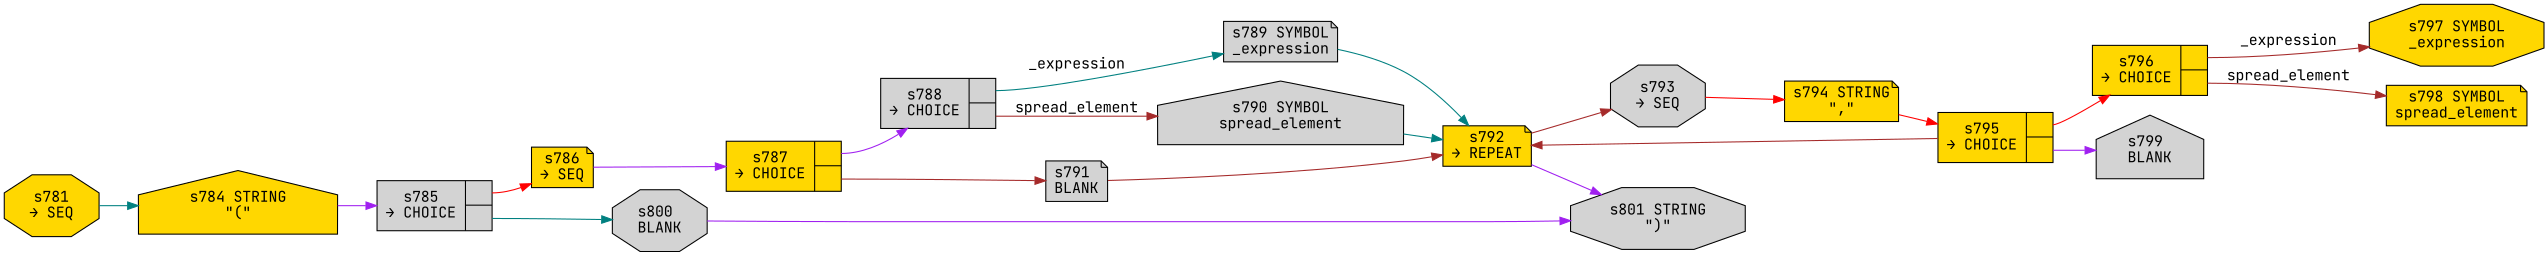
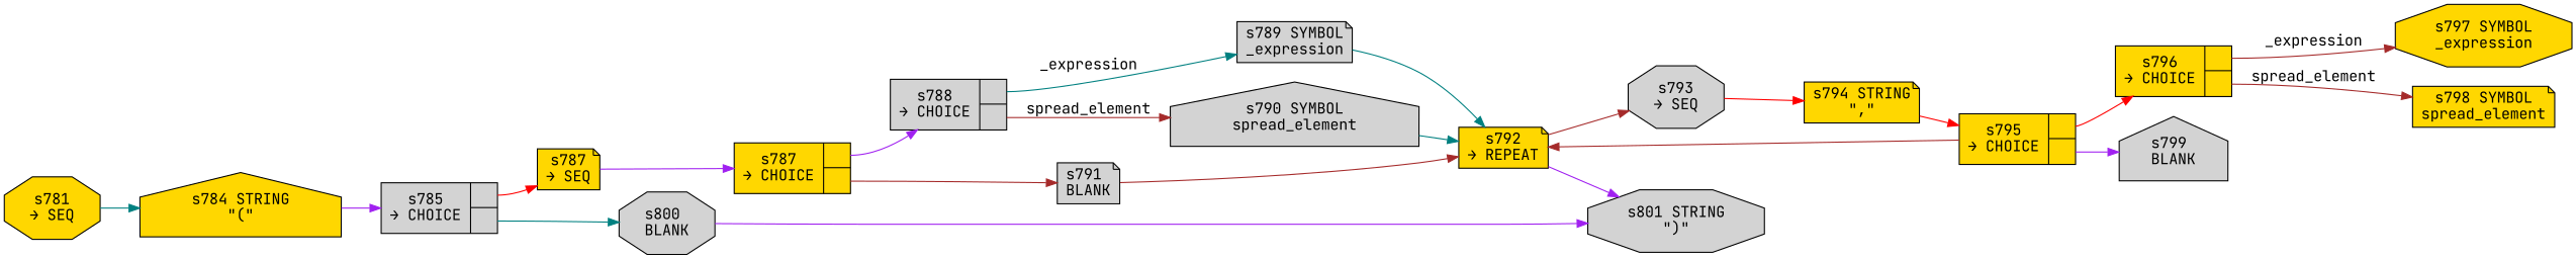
  digraph {
    fontname="JetBrains Mono"
    rankdir=LR
    node [fillcolor=gold fontname="JetBrains Mono" shape=note style=filled]
    edge [color=brown fontname="JetBrains Mono"]
    n1 [fixedsize=false label="s781\n&rarr; SEQ" peripheries=1 shape=octagon]
    n2 [label="s784 STRING\n\"(\"" shape=house]
    n3 [fillcolor=lightgrey fixedsize=false label="{s785\n&rarr; CHOICE|{<p0>|<p1>}}" peripheries=1 shape=record]
-   n4 [fixedsize=false label="s786\n&rarr; SEQ" peripheries=1]
+   n4 [fixedsize=false label="s787\n&rarr; SEQ" peripheries=1]
    n5 [fillcolor=lightgrey label="s800 \nBLANK" shape=octagon]
    n6 [fixedsize=false label="{s787\n&rarr; CHOICE|{<p0>|<p1>}}" peripheries=1 shape=record]
    n7 [fillcolor=lightgrey label="s801 STRING\n\")\"" shape=octagon]
    n8 [fillcolor=lightgrey fixedsize=false label="{s788\n&rarr; CHOICE|{<p0>|<p1>}}" peripheries=1 shape=record]
    n9 [fillcolor=lightgrey label="s791 \nBLANK"]
    n10 [fillcolor=lightgrey label="s789 SYMBOL\n_expression"]
    n11 [fillcolor=lightgrey label="s790 SYMBOL\nspread_element" shape=house]
    n12 [fixedsize=false label="s792\n&rarr; REPEAT" peripheries=1]
    n13 [fillcolor=lightgrey fixedsize=false label="s793\n&rarr; SEQ" peripheries=1 shape=octagon]
    n14 [label="s794 STRING\n\",\""]
    n15 [fixedsize=false label="{s795\n&rarr; CHOICE|{<p0>|<p1>}}" peripheries=1 shape=record]
    n16 [fixedsize=false label="{s796\n&rarr; CHOICE|{<p0>|<p1>}}" peripheries=1 shape=record]
    n17 [fillcolor=lightgrey label="s799 \nBLANK" shape=house]
    n18 [label="s797 SYMBOL\n_expression" shape=octagon]
    n19 [label="s798 SYMBOL\nspread_element"]
    n1 -> n2 [color=teal]
    n2 -> n3 [color=purple]
    n3 -> n4 [color=red tailport=p0]
    n3 -> n5 [color=teal tailport=p1]
    n4 -> n6 [color=purple]
    n5 -> n7 [color=purple]
    n6 -> n8 [color=purple tailport=p0]
    n6 -> n9 [tailport=p1]
    n8 -> n10 [color=teal label=_expression tailport=p0]
    n8 -> n11 [label=spread_element tailport=p1]
    n9 -> n12
    n10 -> n12 [color=teal]
    n11 -> n12 [color=teal]
    n12 -> n7 [color=purple]
    n12 -> n13
    n13 -> n14 [color=red]
    n14 -> n15 [color=red]
    n15 -> n12
    n15 -> n16 [color=red tailport=p0]
    n15 -> n17 [color=purple tailport=p1]
    n16 -> n18 [label=_expression tailport=p0]
    n16 -> n19 [label=spread_element tailport=p1]
  }
